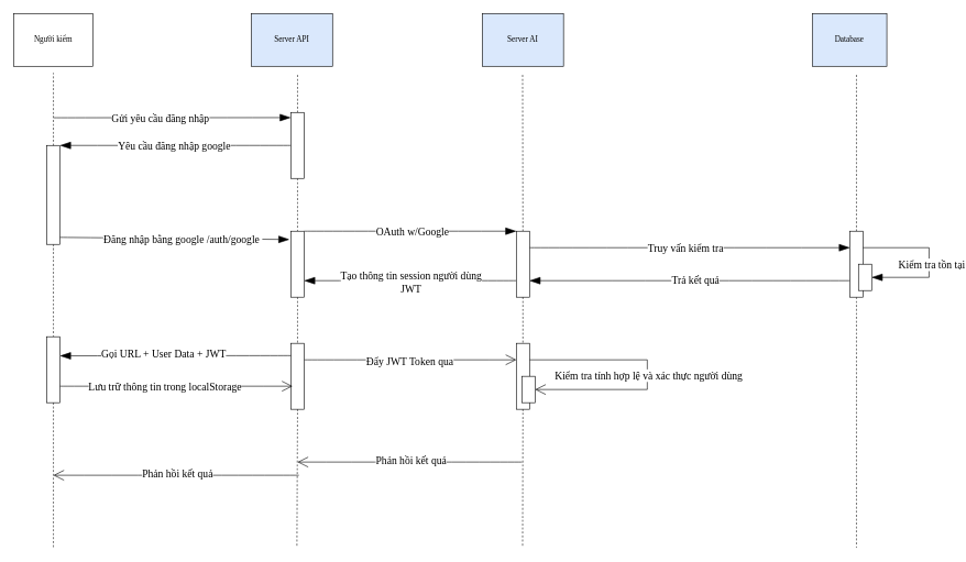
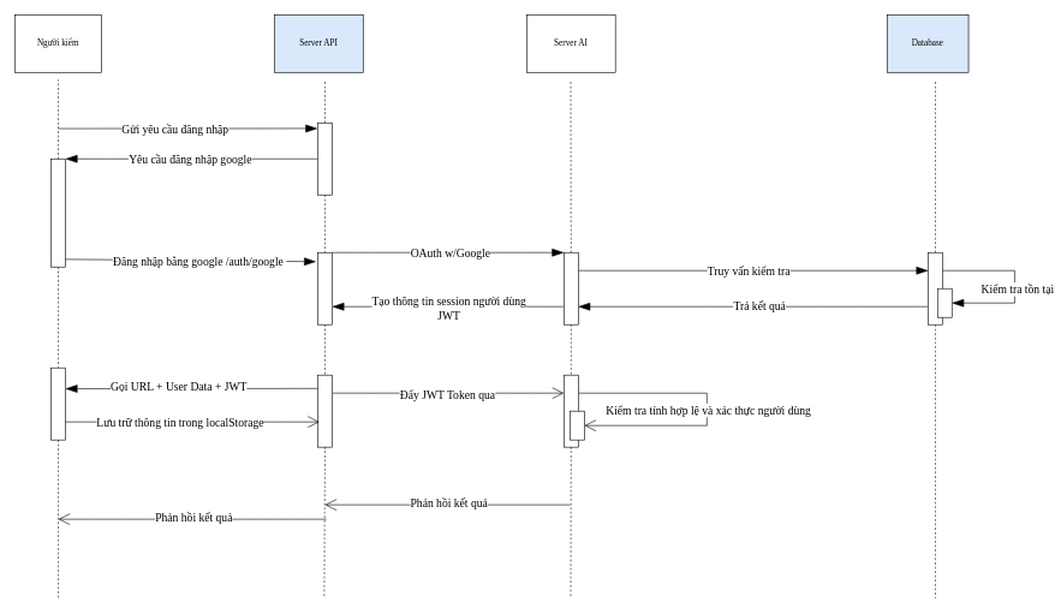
  <mxCell id="0" />
  <mxCell id="1" parent="0" />
  <mxCell id="2" style="edgeStyle=none;curved=1;rounded=0;orthogonalLoop=1;jettySize=auto;html=1;exitX=0.5;exitY=1;exitDx=0;exitDy=0;fontFamily=Architects Daughter;fontSource=https%3A%2F%2Ffonts.googleapis.com%2Fcss%3Ffamily%3DArchitects%2BDaughter;fontSize=16;startSize=14;endArrow=none;endSize=14;sourcePerimeterSpacing=8;targetPerimeterSpacing=8;endFill=0;dashed=1;entryX=0.5;entryY=0;entryDx=0;entryDy=0;" parent="1" source="3" edge="1" target="38"><mxGeometry relative="1" as="geometry"><mxPoint x="80" y="510" as="targetPoint" /></mxGeometry></mxCell>
  <mxCell id="3" value="" style="rounded=0;whiteSpace=wrap;html=1;fontFamily=Architects Daughter;fontSource=https%3A%2F%2Ffonts.googleapis.com%2Fcss%3Ffamily%3DArchitects%2BDaughter;" parent="1" vertex="1"><mxGeometry x="70" y="220" width="20" height="150" as="geometry" /></mxCell>
  <mxCell id="4" value="" style="endArrow=none;dashed=1;html=1;rounded=0;fontFamily=Architects Daughter;fontSource=https%3A%2F%2Ffonts.googleapis.com%2Fcss%3Ffamily%3DArchitects%2BDaughter;fontSize=16;startSize=14;endSize=14;sourcePerimeterSpacing=8;targetPerimeterSpacing=8;curved=1;exitX=0.5;exitY=0;exitDx=0;exitDy=0;" parent="1" source="3" edge="1"><mxGeometry width="50" height="50" relative="1" as="geometry"><mxPoint x="70" y="140" as="sourcePoint" /><mxPoint x="80" y="110" as="targetPoint" /></mxGeometry></mxCell>
  <mxCell id="5" value="" style="endArrow=blockThin;html=1;rounded=0;fontFamily=Architects Daughter;fontSource=https%3A%2F%2Ffonts.googleapis.com%2Fcss%3Ffamily%3DArchitects%2BDaughter;fontSize=16;startSize=14;endSize=14;sourcePerimeterSpacing=8;targetPerimeterSpacing=8;curved=1;endFill=1;entryX=-0.02;entryY=0.078;entryDx=0;entryDy=0;entryPerimeter=0;" parent="1" target="11" edge="1"><mxGeometry width="50" height="50" relative="1" as="geometry"><mxPoint x="80" y="178" as="sourcePoint" /><mxPoint x="280" y="220" as="targetPoint" /></mxGeometry></mxCell>
  <mxCell id="6" value="Gửi yêu cầu đăng nhập" style="edgeLabel;html=1;align=center;verticalAlign=middle;resizable=0;points=[];fontSize=16;fontFamily=Architects Daughter;fontSource=https%3A%2F%2Ffonts.googleapis.com%2Fcss%3Ffamily%3DArchitects%2BDaughter;" parent="5" vertex="1" connectable="0"><mxGeometry x="-0.105" y="-1" relative="1" as="geometry"><mxPoint as="offset" /></mxGeometry></mxCell>
  <mxCell id="7" style="edgeStyle=none;curved=1;rounded=0;orthogonalLoop=1;jettySize=auto;html=1;exitX=0.5;exitY=0;exitDx=0;exitDy=0;fontFamily=Architects Daughter;fontSource=https%3A%2F%2Ffonts.googleapis.com%2Fcss%3Ffamily%3DArchitects%2BDaughter;fontSize=16;startSize=14;endArrow=none;endSize=14;sourcePerimeterSpacing=8;targetPerimeterSpacing=8;endFill=0;dashed=1;" parent="1" source="11" edge="1"><mxGeometry relative="1" as="geometry"><mxPoint x="450" y="110" as="targetPoint" /></mxGeometry></mxCell>
  <mxCell id="8" style="edgeStyle=none;curved=1;rounded=0;orthogonalLoop=1;jettySize=auto;html=1;exitX=0.5;exitY=1;exitDx=0;exitDy=0;fontFamily=Architects Daughter;fontSource=https%3A%2F%2Ffonts.googleapis.com%2Fcss%3Ffamily%3DArchitects%2BDaughter;fontSize=16;startSize=14;endArrow=none;endSize=14;sourcePerimeterSpacing=8;targetPerimeterSpacing=8;endFill=0;dashed=1;entryX=0.5;entryY=0;entryDx=0;entryDy=0;" parent="1" source="11" target="23" edge="1"><mxGeometry relative="1" as="geometry"><mxPoint x="450" y="350" as="targetPoint" /></mxGeometry></mxCell>
  <mxCell id="9" style="edgeStyle=none;curved=1;rounded=0;orthogonalLoop=1;jettySize=auto;html=1;exitX=0;exitY=0.5;exitDx=0;exitDy=0;entryX=1;entryY=0;entryDx=0;entryDy=0;fontFamily=Architects Daughter;fontSource=https%3A%2F%2Ffonts.googleapis.com%2Fcss%3Ffamily%3DArchitects%2BDaughter;fontSize=16;startSize=14;endArrow=blockThin;endSize=14;sourcePerimeterSpacing=8;targetPerimeterSpacing=8;endFill=1;" parent="1" source="11" target="3" edge="1"><mxGeometry relative="1" as="geometry" /></mxCell>
  <mxCell id="10" value="Yêu cầu đăng nhập google" style="edgeLabel;html=1;align=center;verticalAlign=middle;resizable=0;points=[];fontSize=16;fontFamily=Architects Daughter;fontSource=https%3A%2F%2Ffonts.googleapis.com%2Fcss%3Ffamily%3DArchitects%2BDaughter;" parent="9" vertex="1" connectable="0"><mxGeometry x="0.019" y="-1" relative="1" as="geometry"><mxPoint as="offset" /></mxGeometry></mxCell>
  <mxCell id="11" value="" style="rounded=0;whiteSpace=wrap;html=1;fontFamily=Architects Daughter;fontSource=https%3A%2F%2Ffonts.googleapis.com%2Fcss%3Ffamily%3DArchitects%2BDaughter;" parent="1" vertex="1"><mxGeometry x="440" y="170" width="20" height="100" as="geometry" /></mxCell>
  <mxCell id="12" value="Server API" style="rounded=0;whiteSpace=wrap;html=1;fontFamily=Architects Daughter;fontSource=https%3A%2F%2Ffonts.googleapis.com%2Fcss%3Ffamily%3DArchitects%2BDaughter;fillColor=#dae8fc;" parent="1" vertex="1"><mxGeometry x="380" y="20" width="123" height="80" as="geometry" /></mxCell>
  <mxCell id="13" value="Database" style="rounded=0;whiteSpace=wrap;html=1;fontFamily=Architects Daughter;fontSource=https%3A%2F%2Ffonts.googleapis.com%2Fcss%3Ffamily%3DArchitects%2BDaughter;fillColor=#dae8fc;" parent="1" vertex="1"><mxGeometry x="1230" y="20" width="113" height="80" as="geometry" /></mxCell>
  <mxCell id="14" style="edgeStyle=none;curved=1;rounded=0;orthogonalLoop=1;jettySize=auto;html=1;exitX=0.5;exitY=0;exitDx=0;exitDy=0;fontFamily=Architects Daughter;fontSource=https%3A%2F%2Ffonts.googleapis.com%2Fcss%3Ffamily%3DArchitects%2BDaughter;fontSize=16;startSize=14;endArrow=none;endSize=14;sourcePerimeterSpacing=8;targetPerimeterSpacing=8;endFill=0;dashed=1;" parent="1" source="18" edge="1"><mxGeometry relative="1" as="geometry"><mxPoint x="1297" y="110" as="targetPoint" /></mxGeometry></mxCell>
  <mxCell id="15" style="edgeStyle=none;curved=1;rounded=0;orthogonalLoop=1;jettySize=auto;html=1;exitX=0.5;exitY=1;exitDx=0;exitDy=0;fontFamily=Architects Daughter;fontSource=https%3A%2F%2Ffonts.googleapis.com%2Fcss%3Ffamily%3DArchitects%2BDaughter;fontSize=16;startSize=14;endArrow=none;endSize=14;sourcePerimeterSpacing=8;targetPerimeterSpacing=8;endFill=0;dashed=1;" parent="1" source="18" edge="1"><mxGeometry relative="1" as="geometry"><mxPoint x="1297" y="830" as="targetPoint" /></mxGeometry></mxCell>
  <mxCell id="16" style="edgeStyle=none;curved=1;rounded=0;orthogonalLoop=1;jettySize=auto;html=1;exitX=0;exitY=0.75;exitDx=0;exitDy=0;entryX=1;entryY=0.75;entryDx=0;entryDy=0;fontFamily=Architects Daughter;fontSource=https%3A%2F%2Ffonts.googleapis.com%2Fcss%3Ffamily%3DArchitects%2BDaughter;fontSize=16;startSize=14;endArrow=blockThin;endSize=14;sourcePerimeterSpacing=8;targetPerimeterSpacing=8;endFill=1;" edge="1" parent="1" source="18" target="36"><mxGeometry relative="1" as="geometry" /></mxCell>
  <mxCell id="17" value="Trả kết quả" style="edgeLabel;html=1;align=center;verticalAlign=middle;resizable=0;points=[];fontSize=16;fontFamily=Architects Daughter;fontSource=https%3A%2F%2Ffonts.googleapis.com%2Fcss%3Ffamily%3DArchitects%2BDaughter;" vertex="1" connectable="0" parent="16"><mxGeometry x="-0.03" y="-1" relative="1" as="geometry"><mxPoint as="offset" /></mxGeometry></mxCell>
  <mxCell id="18" value="" style="rounded=0;whiteSpace=wrap;html=1;fontFamily=Architects Daughter;fontSource=https%3A%2F%2Ffonts.googleapis.com%2Fcss%3Ffamily%3DArchitects%2BDaughter;" parent="1" vertex="1"><mxGeometry x="1287" y="350" width="20" height="100" as="geometry" /></mxCell>
  <mxCell id="19" value="Người kiểm" style="rounded=0;whiteSpace=wrap;html=1;fontFamily=Architects Daughter;fontSource=https%3A%2F%2Ffonts.googleapis.com%2Fcss%3Ffamily%3DArchitects%2BDaughter;" parent="1" vertex="1"><mxGeometry x="20" y="20" width="120" height="80" as="geometry" /></mxCell>
  <mxCell id="20" style="edgeStyle=none;curved=1;rounded=0;orthogonalLoop=1;jettySize=auto;html=1;exitX=0.5;exitY=1;exitDx=0;exitDy=0;fontFamily=Architects Daughter;fontSource=https%3A%2F%2Ffonts.googleapis.com%2Fcss%3Ffamily%3DArchitects%2BDaughter;fontSize=16;startSize=14;endArrow=none;endSize=14;sourcePerimeterSpacing=8;targetPerimeterSpacing=8;endFill=0;dashed=1;entryX=0.5;entryY=0;entryDx=0;entryDy=0;" parent="1" source="23" edge="1" target="41"><mxGeometry relative="1" as="geometry"><mxPoint x="450" y="520" as="targetPoint" /></mxGeometry></mxCell>
  <mxCell id="21" style="edgeStyle=none;curved=1;rounded=0;orthogonalLoop=1;jettySize=auto;html=1;exitX=1;exitY=0;exitDx=0;exitDy=0;entryX=0;entryY=0;entryDx=0;entryDy=0;fontFamily=Architects Daughter;fontSource=https%3A%2F%2Ffonts.googleapis.com%2Fcss%3Ffamily%3DArchitects%2BDaughter;fontSize=16;startSize=14;endArrow=blockThin;endSize=14;sourcePerimeterSpacing=8;targetPerimeterSpacing=8;endFill=1;" edge="1" parent="1" source="23" target="36"><mxGeometry relative="1" as="geometry" /></mxCell>
  <mxCell id="22" value="OAuth w/Google" style="edgeLabel;html=1;align=center;verticalAlign=middle;resizable=0;points=[];fontSize=16;fontFamily=Architects Daughter;fontSource=https%3A%2F%2Ffonts.googleapis.com%2Fcss%3Ffamily%3DArchitects%2BDaughter;" vertex="1" connectable="0" parent="21"><mxGeometry x="0.013" y="1" relative="1" as="geometry"><mxPoint as="offset" /></mxGeometry></mxCell>
  <mxCell id="23" value="" style="rounded=0;whiteSpace=wrap;html=1;fontFamily=Architects Daughter;fontSource=https%3A%2F%2Ffonts.googleapis.com%2Fcss%3Ffamily%3DArchitects%2BDaughter;" parent="1" vertex="1"><mxGeometry x="440" y="350" width="20" height="100" as="geometry" /></mxCell>
  <mxCell id="24" style="edgeStyle=none;curved=1;rounded=0;orthogonalLoop=1;jettySize=auto;html=1;fontFamily=Architects Daughter;fontSource=https%3A%2F%2Ffonts.googleapis.com%2Fcss%3Ffamily%3DArchitects%2BDaughter;fontSize=16;startSize=14;endArrow=blockThin;endSize=14;sourcePerimeterSpacing=8;targetPerimeterSpacing=8;exitX=1;exitY=0.929;exitDx=0;exitDy=0;exitPerimeter=0;endFill=1;entryX=-0.12;entryY=0.126;entryDx=0;entryDy=0;entryPerimeter=0;" parent="1" source="3" edge="1" target="23"><mxGeometry relative="1" as="geometry"><mxPoint x="93" y="361" as="sourcePoint" /><mxPoint x="407" y="360" as="targetPoint" /></mxGeometry></mxCell>
  <mxCell id="25" value="Đăng nhập bằng google /auth/google&amp;nbsp;" style="edgeLabel;html=1;align=center;verticalAlign=middle;resizable=0;points=[];fontSize=16;fontFamily=Architects Daughter;fontSource=https%3A%2F%2Ffonts.googleapis.com%2Fcss%3Ffamily%3DArchitects%2BDaughter;" parent="24" vertex="1" connectable="0"><mxGeometry x="0.07" y="-1" relative="1" as="geometry"><mxPoint as="offset" /></mxGeometry></mxCell>
  <mxCell id="26" value="" style="edgeStyle=none;orthogonalLoop=1;jettySize=auto;html=1;rounded=0;fontFamily=Architects Daughter;fontSource=https%3A%2F%2Ffonts.googleapis.com%2Fcss%3Ffamily%3DArchitects%2BDaughter;fontSize=16;startSize=14;endArrow=blockThin;endSize=14;sourcePerimeterSpacing=8;targetPerimeterSpacing=8;curved=1;endFill=1;exitX=0.04;exitY=0.186;exitDx=0;exitDy=0;exitPerimeter=0;" parent="1" edge="1" source="41"><mxGeometry width="140" relative="1" as="geometry"><mxPoint x="450" y="540" as="sourcePoint" /><mxPoint x="90" y="539" as="targetPoint" /><Array as="points" /></mxGeometry></mxCell>
  <mxCell id="27" value="Gọi URL + User Data + JWT" style="edgeLabel;html=1;align=center;verticalAlign=middle;resizable=0;points=[];fontSize=16;fontFamily=Architects Daughter;fontSource=https%3A%2F%2Ffonts.googleapis.com%2Fcss%3Ffamily%3DArchitects%2BDaughter;" parent="26" vertex="1" connectable="0"><mxGeometry x="0.104" y="-3" relative="1" as="geometry"><mxPoint as="offset" /></mxGeometry></mxCell>
  <mxCell id="28" value="" style="edgeStyle=orthogonalEdgeStyle;orthogonalLoop=1;jettySize=auto;html=1;rounded=0;fontFamily=Architects Daughter;fontSource=https%3A%2F%2Ffonts.googleapis.com%2Fcss%3Ffamily%3DArchitects%2BDaughter;fontSize=16;startSize=14;endArrow=blockThin;endSize=14;sourcePerimeterSpacing=8;targetPerimeterSpacing=8;entryX=1;entryY=0.5;entryDx=0;entryDy=0;endFill=1;exitX=1;exitY=0.25;exitDx=0;exitDy=0;" parent="1" target="37" edge="1" source="18"><mxGeometry width="140" relative="1" as="geometry"><mxPoint x="1267" y="330" as="sourcePoint" /><mxPoint x="1427" y="320" as="targetPoint" /><Array as="points"><mxPoint x="1407" y="375" /><mxPoint x="1407" y="420" /></Array></mxGeometry></mxCell>
  <mxCell id="29" value="Kiểm tra tồn tại" style="edgeLabel;html=1;align=center;verticalAlign=middle;resizable=0;points=[];fontSize=16;fontFamily=Architects Daughter;fontSource=https%3A%2F%2Ffonts.googleapis.com%2Fcss%3Ffamily%3DArchitects%2BDaughter;" parent="28" vertex="1" connectable="0"><mxGeometry x="-0.631" y="2" relative="1" as="geometry"><mxPoint x="60" y="27" as="offset" /></mxGeometry></mxCell>
- <mxCell id="30" value="Server AI" style="rounded=0;whiteSpace=wrap;html=1;fontFamily=Architects Daughter;fontSource=https%3A%2F%2Ffonts.googleapis.com%2Fcss%3Ffamily%3DArchitects%2BDaughter;fillColor=#dae8fc;" vertex="1" parent="1"><mxGeometry x="730" y="20" width="123" height="80" as="geometry" /></mxCell>
+ <mxCell id="30" value="Server AI" style="rounded=0;whiteSpace=wrap;html=1;fontFamily=Architects Daughter;fontSource=https%3A%2F%2Ffonts.googleapis.com%2Fcss%3Ffamily%3DArchitects%2BDaughter;" vertex="1" parent="1"><mxGeometry x="730" y="20" width="123" height="80" as="geometry" /></mxCell>
  <mxCell id="31" style="edgeStyle=none;curved=1;rounded=0;orthogonalLoop=1;jettySize=auto;html=1;exitX=0.5;exitY=0;exitDx=0;exitDy=0;fontFamily=Architects Daughter;fontSource=https%3A%2F%2Ffonts.googleapis.com%2Fcss%3Ffamily%3DArchitects%2BDaughter;fontSize=16;startSize=14;endArrow=none;endSize=14;sourcePerimeterSpacing=8;targetPerimeterSpacing=8;endFill=0;dashed=1;" edge="1" parent="1" source="36"><mxGeometry relative="1" as="geometry"><mxPoint x="791" y="110" as="targetPoint" /><mxPoint x="791" y="170" as="sourcePoint" /></mxGeometry></mxCell>
  <mxCell id="32" style="edgeStyle=none;curved=1;rounded=0;orthogonalLoop=1;jettySize=auto;html=1;exitX=0;exitY=0.75;exitDx=0;exitDy=0;entryX=1;entryY=0.75;entryDx=0;entryDy=0;fontFamily=Architects Daughter;fontSource=https%3A%2F%2Ffonts.googleapis.com%2Fcss%3Ffamily%3DArchitects%2BDaughter;fontSize=16;startSize=14;endArrow=blockThin;endSize=14;sourcePerimeterSpacing=8;targetPerimeterSpacing=8;endFill=1;" edge="1" parent="1" source="36" target="23"><mxGeometry relative="1" as="geometry" /></mxCell>
  <mxCell id="33" value="Tạo thông tin session người dùng&lt;div&gt;JWT&lt;/div&gt;" style="edgeLabel;html=1;align=center;verticalAlign=middle;resizable=0;points=[];fontSize=16;fontFamily=Architects Daughter;fontSource=https%3A%2F%2Ffonts.googleapis.com%2Fcss%3Ffamily%3DArchitects%2BDaughter;" vertex="1" connectable="0" parent="32"><mxGeometry x="-0.004" y="2" relative="1" as="geometry"><mxPoint as="offset" /></mxGeometry></mxCell>
  <mxCell id="34" style="edgeStyle=none;curved=1;rounded=0;orthogonalLoop=1;jettySize=auto;html=1;exitX=1;exitY=0.25;exitDx=0;exitDy=0;entryX=0;entryY=0.25;entryDx=0;entryDy=0;fontFamily=Architects Daughter;fontSource=https%3A%2F%2Ffonts.googleapis.com%2Fcss%3Ffamily%3DArchitects%2BDaughter;fontSize=16;startSize=14;endArrow=blockThin;endSize=14;sourcePerimeterSpacing=8;targetPerimeterSpacing=8;endFill=1;" edge="1" parent="1" source="36" target="18"><mxGeometry relative="1" as="geometry" /></mxCell>
  <mxCell id="35" value="Truy vấn kiểm tra" style="edgeLabel;html=1;align=center;verticalAlign=middle;resizable=0;points=[];fontSize=16;fontFamily=Architects Daughter;fontSource=https%3A%2F%2Ffonts.googleapis.com%2Fcss%3Ffamily%3DArchitects%2BDaughter;" vertex="1" connectable="0" parent="34"><mxGeometry x="-0.027" relative="1" as="geometry"><mxPoint as="offset" /></mxGeometry></mxCell>
  <mxCell id="36" value="" style="rounded=0;whiteSpace=wrap;html=1;fontFamily=Architects Daughter;fontSource=https%3A%2F%2Ffonts.googleapis.com%2Fcss%3Ffamily%3DArchitects%2BDaughter;" vertex="1" parent="1"><mxGeometry x="781.5" y="350" width="20" height="100" as="geometry" /></mxCell>
  <mxCell id="37" value="" style="rounded=0;whiteSpace=wrap;html=1;fontFamily=Architects Daughter;fontSource=https%3A%2F%2Ffonts.googleapis.com%2Fcss%3Ffamily%3DArchitects%2BDaughter;" vertex="1" parent="1"><mxGeometry x="1300" y="400" width="20" height="40" as="geometry" /></mxCell>
  <mxCell id="38" value="" style="rounded=0;whiteSpace=wrap;html=1;fontFamily=Architects Daughter;fontSource=https%3A%2F%2Ffonts.googleapis.com%2Fcss%3Ffamily%3DArchitects%2BDaughter;" vertex="1" parent="1"><mxGeometry x="70" y="510" width="20" height="100" as="geometry" /></mxCell>
  <mxCell id="39" style="edgeStyle=none;curved=1;rounded=0;orthogonalLoop=1;jettySize=auto;html=1;exitX=1;exitY=0.25;exitDx=0;exitDy=0;entryX=0;entryY=0.25;entryDx=0;entryDy=0;fontFamily=Architects Daughter;fontSource=https%3A%2F%2Ffonts.googleapis.com%2Fcss%3Ffamily%3DArchitects%2BDaughter;fontSize=16;startSize=14;endArrow=open;endSize=14;sourcePerimeterSpacing=8;targetPerimeterSpacing=8;" edge="1" parent="1" source="41" target="48"><mxGeometry relative="1" as="geometry" /></mxCell>
  <mxCell id="40" value="Đẩy JWT Token qua" style="edgeLabel;html=1;align=center;verticalAlign=middle;resizable=0;points=[];fontSize=16;fontFamily=Architects Daughter;fontSource=https%3A%2F%2Ffonts.googleapis.com%2Fcss%3Ffamily%3DArchitects%2BDaughter;" vertex="1" connectable="0" parent="39"><mxGeometry x="-0.012" y="-1" relative="1" as="geometry"><mxPoint as="offset" /></mxGeometry></mxCell>
  <mxCell id="41" value="" style="rounded=0;whiteSpace=wrap;html=1;fontFamily=Architects Daughter;fontSource=https%3A%2F%2Ffonts.googleapis.com%2Fcss%3Ffamily%3DArchitects%2BDaughter;" vertex="1" parent="1"><mxGeometry x="440" y="520" width="20" height="100" as="geometry" /></mxCell>
  <mxCell id="42" style="edgeStyle=none;curved=1;rounded=0;orthogonalLoop=1;jettySize=auto;html=1;exitX=1;exitY=0.75;exitDx=0;exitDy=0;entryX=0.12;entryY=0.65;entryDx=0;entryDy=0;entryPerimeter=0;fontFamily=Architects Daughter;fontSource=https%3A%2F%2Ffonts.googleapis.com%2Fcss%3Ffamily%3DArchitects%2BDaughter;fontSize=16;startSize=14;endArrow=open;endSize=14;sourcePerimeterSpacing=8;targetPerimeterSpacing=8;" edge="1" parent="1" source="38" target="41"><mxGeometry relative="1" as="geometry" /></mxCell>
  <mxCell id="43" value="Lưu trữ thông tin trong localStorage" style="edgeLabel;html=1;align=center;verticalAlign=middle;resizable=0;points=[];fontSize=16;fontFamily=Architects Daughter;fontSource=https%3A%2F%2Ffonts.googleapis.com%2Fcss%3Ffamily%3DArchitects%2BDaughter;" vertex="1" connectable="0" parent="42"><mxGeometry x="-0.101" relative="1" as="geometry"><mxPoint as="offset" /></mxGeometry></mxCell>
  <mxCell id="44" style="edgeStyle=orthogonalEdgeStyle;rounded=0;orthogonalLoop=1;jettySize=auto;html=1;exitX=1;exitY=0.25;exitDx=0;exitDy=0;fontFamily=Architects Daughter;fontSource=https%3A%2F%2Ffonts.googleapis.com%2Fcss%3Ffamily%3DArchitects%2BDaughter;fontSize=16;startSize=14;endArrow=open;endSize=14;sourcePerimeterSpacing=8;targetPerimeterSpacing=8;entryX=1;entryY=0.5;entryDx=0;entryDy=0;" edge="1" parent="1" source="48" target="50"><mxGeometry relative="1" as="geometry"><mxPoint x="870" y="680" as="targetPoint" /><Array as="points"><mxPoint x="980" y="545" /><mxPoint x="980" y="590" /></Array></mxGeometry></mxCell>
  <mxCell id="45" value="Kiểm tra tính hợp lệ và xác thực người dùng" style="edgeLabel;html=1;align=center;verticalAlign=middle;resizable=0;points=[];fontSize=16;fontFamily=Architects Daughter;fontSource=https%3A%2F%2Ffonts.googleapis.com%2Fcss%3Ffamily%3DArchitects%2BDaughter;" vertex="1" connectable="0" parent="44"><mxGeometry x="0.028" y="1" relative="1" as="geometry"><mxPoint as="offset" /></mxGeometry></mxCell>
  <mxCell id="46" style="edgeStyle=none;curved=1;rounded=0;orthogonalLoop=1;jettySize=auto;html=1;entryX=1;entryY=0.75;entryDx=0;entryDy=0;fontFamily=Architects Daughter;fontSource=https%3A%2F%2Ffonts.googleapis.com%2Fcss%3Ffamily%3DArchitects%2BDaughter;fontSize=16;startSize=14;endArrow=open;endSize=14;sourcePerimeterSpacing=8;targetPerimeterSpacing=8;" edge="1" parent="1"><mxGeometry relative="1" as="geometry"><mxPoint x="790" y="700" as="sourcePoint" /><mxPoint x="450" y="700" as="targetPoint" /></mxGeometry></mxCell>
  <mxCell id="47" value="Phản hồi kết quả" style="edgeLabel;html=1;align=center;verticalAlign=middle;resizable=0;points=[];fontSize=16;fontFamily=Architects Daughter;fontSource=https%3A%2F%2Ffonts.googleapis.com%2Fcss%3Ffamily%3DArchitects%2BDaughter;" vertex="1" connectable="0" parent="46"><mxGeometry x="-0.003" y="-4" relative="1" as="geometry"><mxPoint as="offset" /></mxGeometry></mxCell>
  <mxCell id="48" value="" style="rounded=0;whiteSpace=wrap;html=1;fontFamily=Architects Daughter;fontSource=https%3A%2F%2Ffonts.googleapis.com%2Fcss%3Ffamily%3DArchitects%2BDaughter;" vertex="1" parent="1"><mxGeometry x="781.5" y="520" width="20" height="100" as="geometry" /></mxCell>
  <mxCell id="49" style="edgeStyle=none;curved=1;rounded=0;orthogonalLoop=1;jettySize=auto;html=1;exitX=0.5;exitY=1;exitDx=0;exitDy=0;fontFamily=Architects Daughter;fontSource=https%3A%2F%2Ffonts.googleapis.com%2Fcss%3Ffamily%3DArchitects%2BDaughter;fontSize=16;startSize=14;endArrow=none;endSize=14;sourcePerimeterSpacing=8;targetPerimeterSpacing=8;endFill=0;dashed=1;entryX=0.5;entryY=0;entryDx=0;entryDy=0;" edge="1" parent="1" source="36" target="48"><mxGeometry relative="1" as="geometry"><mxPoint x="791" y="520" as="targetPoint" /><mxPoint x="791" y="450" as="sourcePoint" /></mxGeometry></mxCell>
  <mxCell id="50" value="" style="rounded=0;whiteSpace=wrap;html=1;fontFamily=Architects Daughter;fontSource=https%3A%2F%2Ffonts.googleapis.com%2Fcss%3Ffamily%3DArchitects%2BDaughter;" vertex="1" parent="1"><mxGeometry x="790" y="570" width="20" height="40" as="geometry" /></mxCell>
  <mxCell id="51" style="edgeStyle=none;curved=1;rounded=0;orthogonalLoop=1;jettySize=auto;html=1;fontFamily=Architects Daughter;fontSource=https%3A%2F%2Ffonts.googleapis.com%2Fcss%3Ffamily%3DArchitects%2BDaughter;fontSize=16;startSize=14;endArrow=none;endSize=14;sourcePerimeterSpacing=8;targetPerimeterSpacing=8;endFill=0;dashed=1;exitX=0.5;exitY=1;exitDx=0;exitDy=0;" edge="1" parent="1" source="38"><mxGeometry relative="1" as="geometry"><mxPoint x="80" y="830" as="targetPoint" /><mxPoint x="88.95" y="650" as="sourcePoint" /></mxGeometry></mxCell>
  <mxCell id="52" style="edgeStyle=none;curved=1;rounded=0;orthogonalLoop=1;jettySize=auto;html=1;fontFamily=Architects Daughter;fontSource=https%3A%2F%2Ffonts.googleapis.com%2Fcss%3Ffamily%3DArchitects%2BDaughter;fontSize=16;startSize=14;endArrow=none;endSize=14;sourcePerimeterSpacing=8;targetPerimeterSpacing=8;endFill=0;dashed=1;exitX=0.5;exitY=1;exitDx=0;exitDy=0;" edge="1" parent="1" source="41"><mxGeometry relative="1" as="geometry"><mxPoint x="449" y="830" as="targetPoint" /><mxPoint x="449.47" y="660" as="sourcePoint" /></mxGeometry></mxCell>
  <mxCell id="53" style="edgeStyle=none;curved=1;rounded=0;orthogonalLoop=1;jettySize=auto;html=1;fontFamily=Architects Daughter;fontSource=https%3A%2F%2Ffonts.googleapis.com%2Fcss%3Ffamily%3DArchitects%2BDaughter;fontSize=16;startSize=14;endArrow=none;endSize=14;sourcePerimeterSpacing=8;targetPerimeterSpacing=8;endFill=0;dashed=1;exitX=0.5;exitY=1;exitDx=0;exitDy=0;" edge="1" parent="1" source="48"><mxGeometry relative="1" as="geometry"><mxPoint x="791" y="830" as="targetPoint" /><mxPoint x="791.97" y="660" as="sourcePoint" /></mxGeometry></mxCell>
  <mxCell id="54" style="edgeStyle=none;curved=1;rounded=0;orthogonalLoop=1;jettySize=auto;html=1;exitX=0;exitY=0.75;exitDx=0;exitDy=0;fontFamily=Architects Daughter;fontSource=https%3A%2F%2Ffonts.googleapis.com%2Fcss%3Ffamily%3DArchitects%2BDaughter;fontSize=16;startSize=14;endArrow=open;endSize=14;sourcePerimeterSpacing=8;targetPerimeterSpacing=8;" edge="1" parent="1"><mxGeometry relative="1" as="geometry"><mxPoint x="452" y="720" as="sourcePoint" /><mxPoint x="80" y="720" as="targetPoint" /></mxGeometry></mxCell>
  <mxCell id="55" value="Phản hồi kết quả" style="edgeLabel;html=1;align=center;verticalAlign=middle;resizable=0;points=[];fontSize=16;fontFamily=Architects Daughter;fontSource=https%3A%2F%2Ffonts.googleapis.com%2Fcss%3Ffamily%3DArchitects%2BDaughter;" vertex="1" connectable="0" parent="54"><mxGeometry x="-0.003" y="-4" relative="1" as="geometry"><mxPoint as="offset" /></mxGeometry></mxCell>
